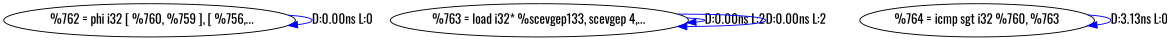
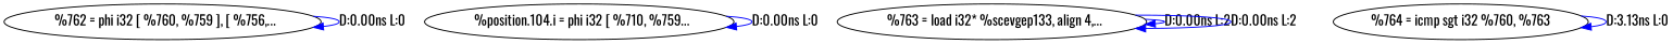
  digraph {
    fontname=Oswald
    node [fontname=Oswald]
    edge [color=blue fontname=Oswald]
    n1 [label="  %762 = phi i32 [ %760, %759 ], [ %756,..."]
-   n3 [label="%763 = load i32* %scevgep133, scevgep 4,..."]
+   n2 [label="  %position.104.i = phi i32 [ %710, %759..."]
+   n3 [label="  %763 = load i32* %scevgep133, align 4,..."]
    n4 [label="%764 = icmp sgt i32 %760, %763"]
    n1 -> n1 [label="D:0.00ns L:0"]
+   n2 -> n2 [label="D:0.00ns L:0"]
    n3 -> n3 [label="D:0.00ns L:2"]
    n3 -> n3 [label="D:0.00ns L:2"]
    n4 -> n4 [label="D:3.13ns L:0"]
  }
